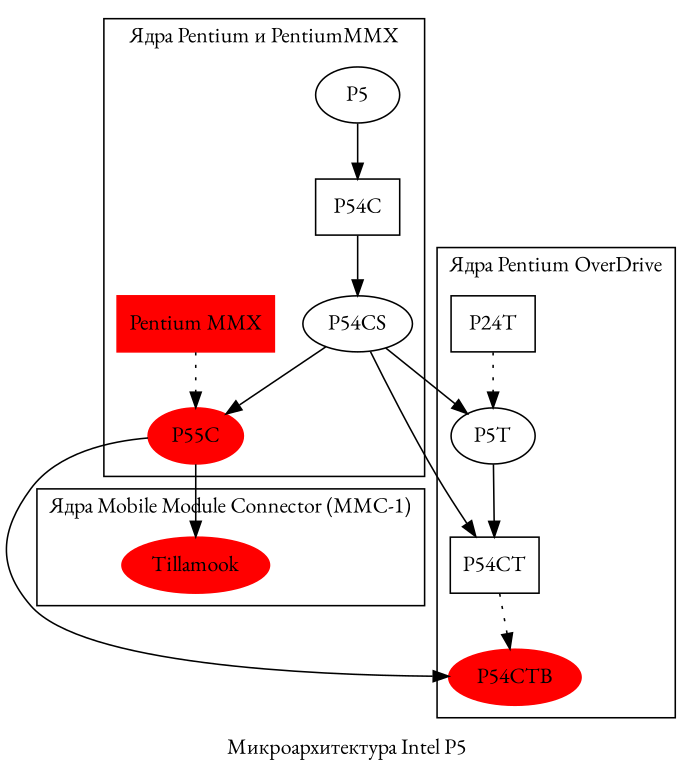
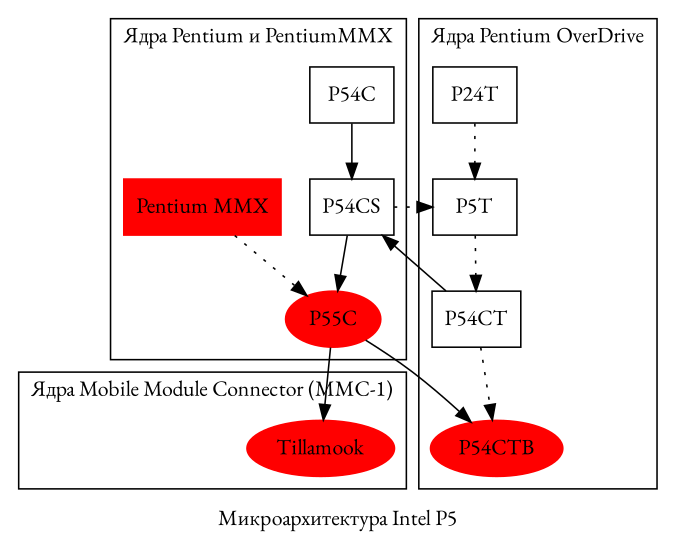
  digraph {
    fontname="EB Garamond"
    label="Микроархитектура Intel P5"
    node [fontname="EB Garamond"]
    edge [fontname="EB Garamond"]
-   P5
    P54C [shape=box]
-   P54CS
+   P54CS [shape=box]
    "Pentium MMX" [color=red fillcolor=red shape=box style=filled]
    P55C [color=red fillcolor=red style=filled]
    P24T [shape=box]
-   P5T
+   P5T [shape=box]
    P54CT [shape=box]
    P54CTB [color=red fillcolor=red style=filled]
    Tillamook [color=red fillcolor=red style=filled]
    subgraph cluster_1 {
      label="Ядра Pentium и PentiumMMX"
-     P5
      P54C
      P54CS
      "Pentium MMX"
      P55C
    }
    subgraph cluster_2 {
      label="Ядра Pentium OverDrive"
      P24T
      P5T
      P54CT
      P54CTB
    }
    subgraph cluster_3 {
      label="Ядра Mobile Module Connector (MMC-1)"
      Tillamook
    }
-   P5 -> P54C
    P54C -> P54CS
    P54CS -> P55C
-   P54CS -> P5T
-   P54CS -> P54CT
+   P54CS -> P5T [style=dotted]
+   P54CT -> P54CS
    "Pentium MMX" -> P55C [shape=none style=dotted]
    P55C -> P54CTB
    P55C -> Tillamook
    P24T -> P5T [style=dotted]
-   P5T -> P54CT [style=solid]
+   P5T -> P54CT [style=dotted]
    P54CT -> P54CTB [style=dotted]
  }
